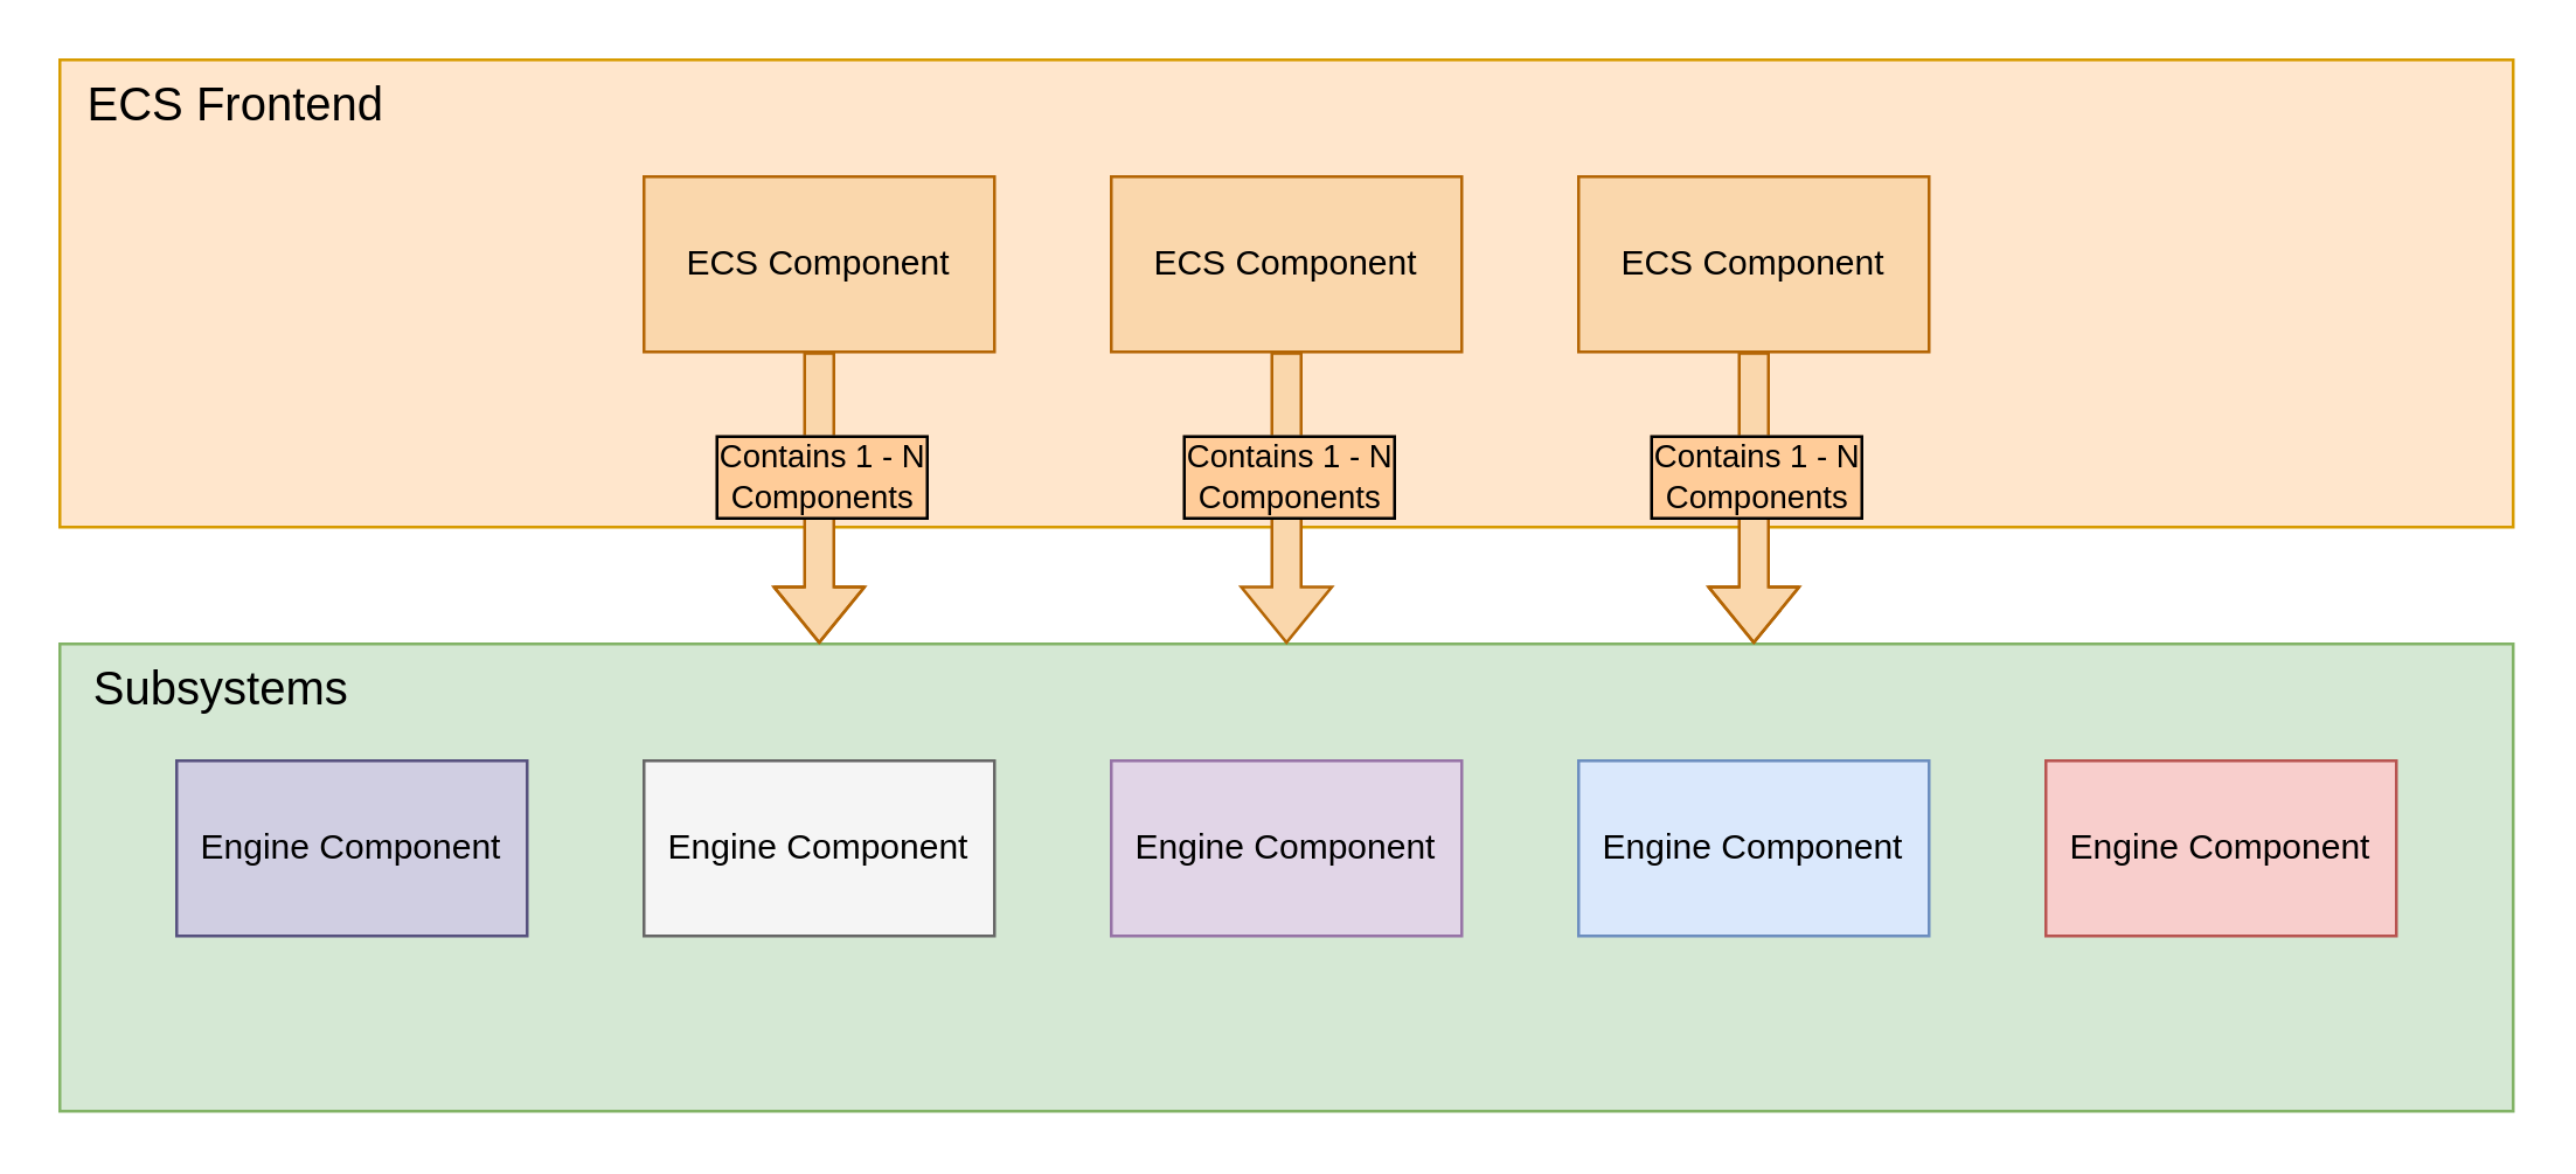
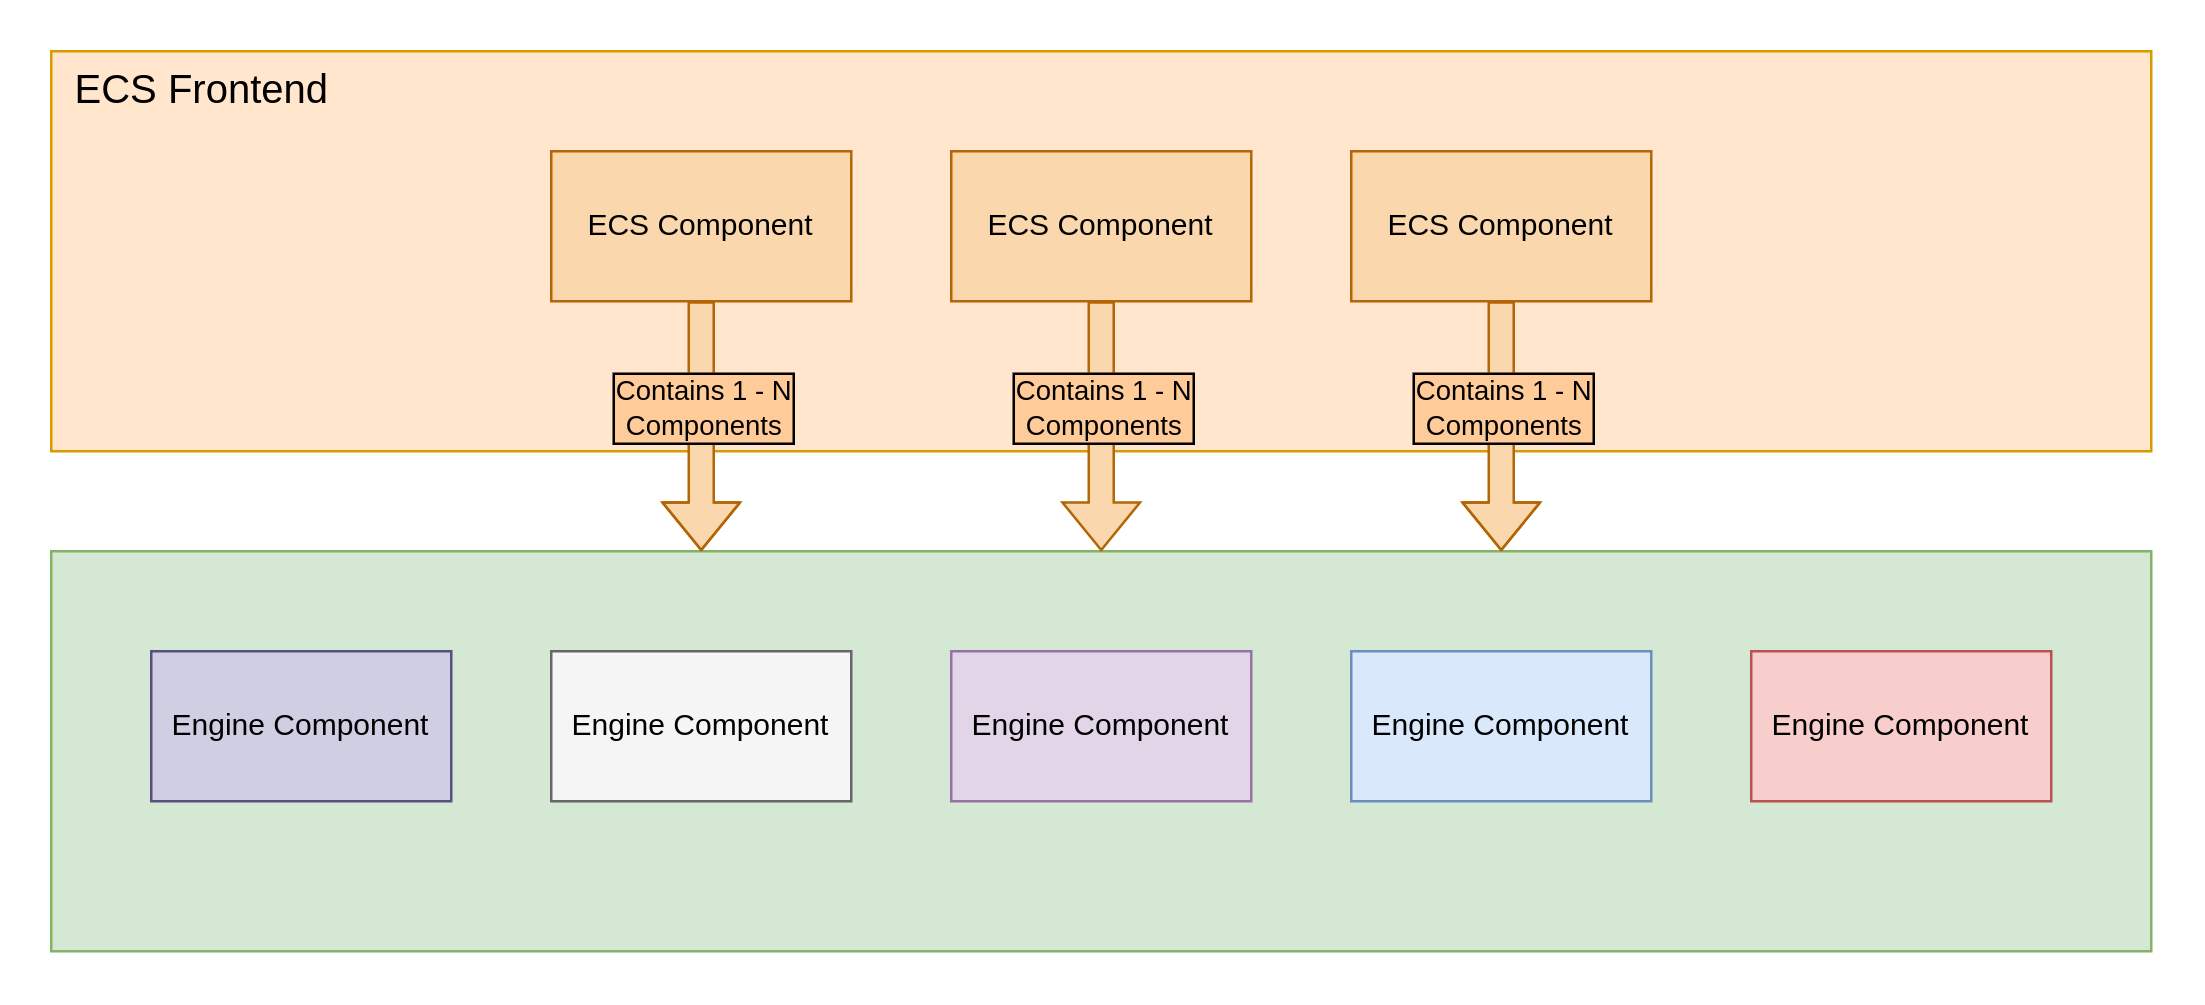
  <mxCell id="0" />
  <mxCell id="1" parent="0" />
  <mxCell id="2" value="" style="rounded=0;whiteSpace=wrap;html=1;fillColor=#ffe6cc;strokeColor=#d79b00;" vertex="1" parent="1"><mxGeometry y="20" width="840" height="160" as="geometry" x="20" /></mxCell>
  <mxCell id="3" value="" style="rounded=0;whiteSpace=wrap;html=1;fillColor=#d5e8d4;strokeColor=#82b366;" vertex="1" parent="1"><mxGeometry y="220" width="840" height="160" as="geometry" x="20" /></mxCell>
  <mxCell id="4" value="ECS Component" style="rounded=0;whiteSpace=wrap;html=1;fillColor=#fad7ac;strokeColor=#b46504;" vertex="1" parent="1"><mxGeometry x="380" y="60" width="120" height="60" as="geometry" /></mxCell>
  <mxCell id="5" value="&lt;span style=&quot;color: rgb(0, 0, 0);&quot;&gt;Engine Component&lt;/span&gt;" style="rounded=0;whiteSpace=wrap;html=1;fillColor=#f5f5f5;strokeColor=#666666;fontColor=#333333;" vertex="1" parent="1"><mxGeometry x="220" y="260" width="120" height="60" as="geometry" /></mxCell>
  <mxCell id="6" value="Engine Component" style="rounded=0;whiteSpace=wrap;html=1;fillColor=#e1d5e7;strokeColor=#9673a6;" vertex="1" parent="1"><mxGeometry x="380" y="260" width="120" height="60" as="geometry" /></mxCell>
  <mxCell id="7" value="Engine Component" style="rounded=0;whiteSpace=wrap;html=1;fillColor=#dae8fc;strokeColor=#6c8ebf;" vertex="1" parent="1"><mxGeometry x="540" y="260" width="120" height="60" as="geometry" /></mxCell>
  <mxCell id="8" value="Engine Component" style="rounded=0;whiteSpace=wrap;html=1;fillColor=#d0cee2;strokeColor=#56517e;" vertex="1" parent="1"><mxGeometry x="60" y="260" width="120" height="60" as="geometry" /></mxCell>
  <mxCell id="9" value="Engine Component" style="rounded=0;whiteSpace=wrap;html=1;fillColor=#f8cecc;strokeColor=#b85450;" vertex="1" parent="1"><mxGeometry x="700" y="260" width="120" height="60" as="geometry" /></mxCell>
  <mxCell id="10" value="ECS Component" style="rounded=0;whiteSpace=wrap;html=1;fillColor=#fad7ac;strokeColor=#b46504;" vertex="1" parent="1"><mxGeometry x="220" y="60" width="120" height="60" as="geometry" /></mxCell>
  <mxCell id="11" style="edgeStyle=orthogonalEdgeStyle;rounded=0;orthogonalLoop=1;jettySize=auto;html=1;shape=flexArrow;fillColor=#fad7ac;strokeColor=#b46504;" edge="1" parent="1" source="13" target="3"><mxGeometry relative="1" as="geometry"><Array as="points"><mxPoint x="600" y="200" /><mxPoint x="600" y="200" /></Array></mxGeometry></mxCell>
  <mxCell id="12" value="Contains 1 - N&lt;div&gt;Components&lt;/div&gt;" style="edgeLabel;html=1;align=center;verticalAlign=middle;resizable=0;points=[];labelBorderColor=default;labelBackgroundColor=#FFCC99;" vertex="1" connectable="0" parent="11"><mxGeometry x="0.245" y="2" relative="1" as="geometry"><mxPoint x="-2" y="-20" as="offset" /></mxGeometry></mxCell>
  <mxCell id="13" value="ECS Component" style="rounded=0;whiteSpace=wrap;html=1;fillColor=#fad7ac;strokeColor=#b46504;" vertex="1" parent="1"><mxGeometry x="540" y="60" width="120" height="60" as="geometry" /></mxCell>
  <mxCell id="14" style="edgeStyle=orthogonalEdgeStyle;rounded=0;orthogonalLoop=1;jettySize=auto;html=1;shape=flexArrow;fillColor=#fad7ac;strokeColor=#b46504;" edge="1" parent="1" source="4" target="3"><mxGeometry relative="1" as="geometry"><mxPoint x="439.52" y="140" as="sourcePoint" /><mxPoint x="439.52" y="220" as="targetPoint" /><Array as="points" /></mxGeometry></mxCell>
  <mxCell id="15" value="Contains 1 - N&lt;div&gt;Components&lt;/div&gt;" style="edgeLabel;html=1;align=center;verticalAlign=middle;resizable=0;points=[];labelBorderColor=default;labelBackgroundColor=#FFCC99;" vertex="1" connectable="0" parent="14"><mxGeometry x="0.245" y="2" relative="1" as="geometry"><mxPoint x="-2" y="-20" as="offset" /></mxGeometry></mxCell>
  <mxCell id="16" style="edgeStyle=orthogonalEdgeStyle;rounded=0;orthogonalLoop=1;jettySize=auto;html=1;shape=flexArrow;fillColor=#fad7ac;strokeColor=#b46504;" edge="1" parent="1" source="10" target="3"><mxGeometry relative="1" as="geometry"><mxPoint x="279.76" y="140" as="sourcePoint" /><mxPoint x="279.76" y="220" as="targetPoint" /><Array as="points"><mxPoint x="280" y="200" /><mxPoint x="280" y="200" /></Array></mxGeometry></mxCell>
  <mxCell id="17" value="Contains 1 - N&lt;div&gt;Components&lt;/div&gt;" style="edgeLabel;html=1;align=center;verticalAlign=middle;resizable=0;points=[];labelBorderColor=default;labelBackgroundColor=#FFCC99;" vertex="1" connectable="0" parent="16"><mxGeometry x="0.245" y="2" relative="1" as="geometry"><mxPoint x="-2" y="-20" as="offset" /></mxGeometry></mxCell>
  <mxCell id="18" value="ECS Frontend" style="text;html=1;align=center;verticalAlign=middle;resizable=0;points=[];autosize=1;strokeColor=none;fillColor=none;fontSize=16;" vertex="1" parent="1"><mxGeometry y="20" width="120" height="30" as="geometry" x="20" /></mxCell>
- <mxCell id="19" value="Subsystems" style="text;html=1;align=center;verticalAlign=middle;resizable=0;points=[];autosize=1;strokeColor=none;fillColor=none;fontSize=16;" vertex="1" parent="1"><mxGeometry y="220" width="110" height="30" as="geometry" x="20" /></mxCell>
